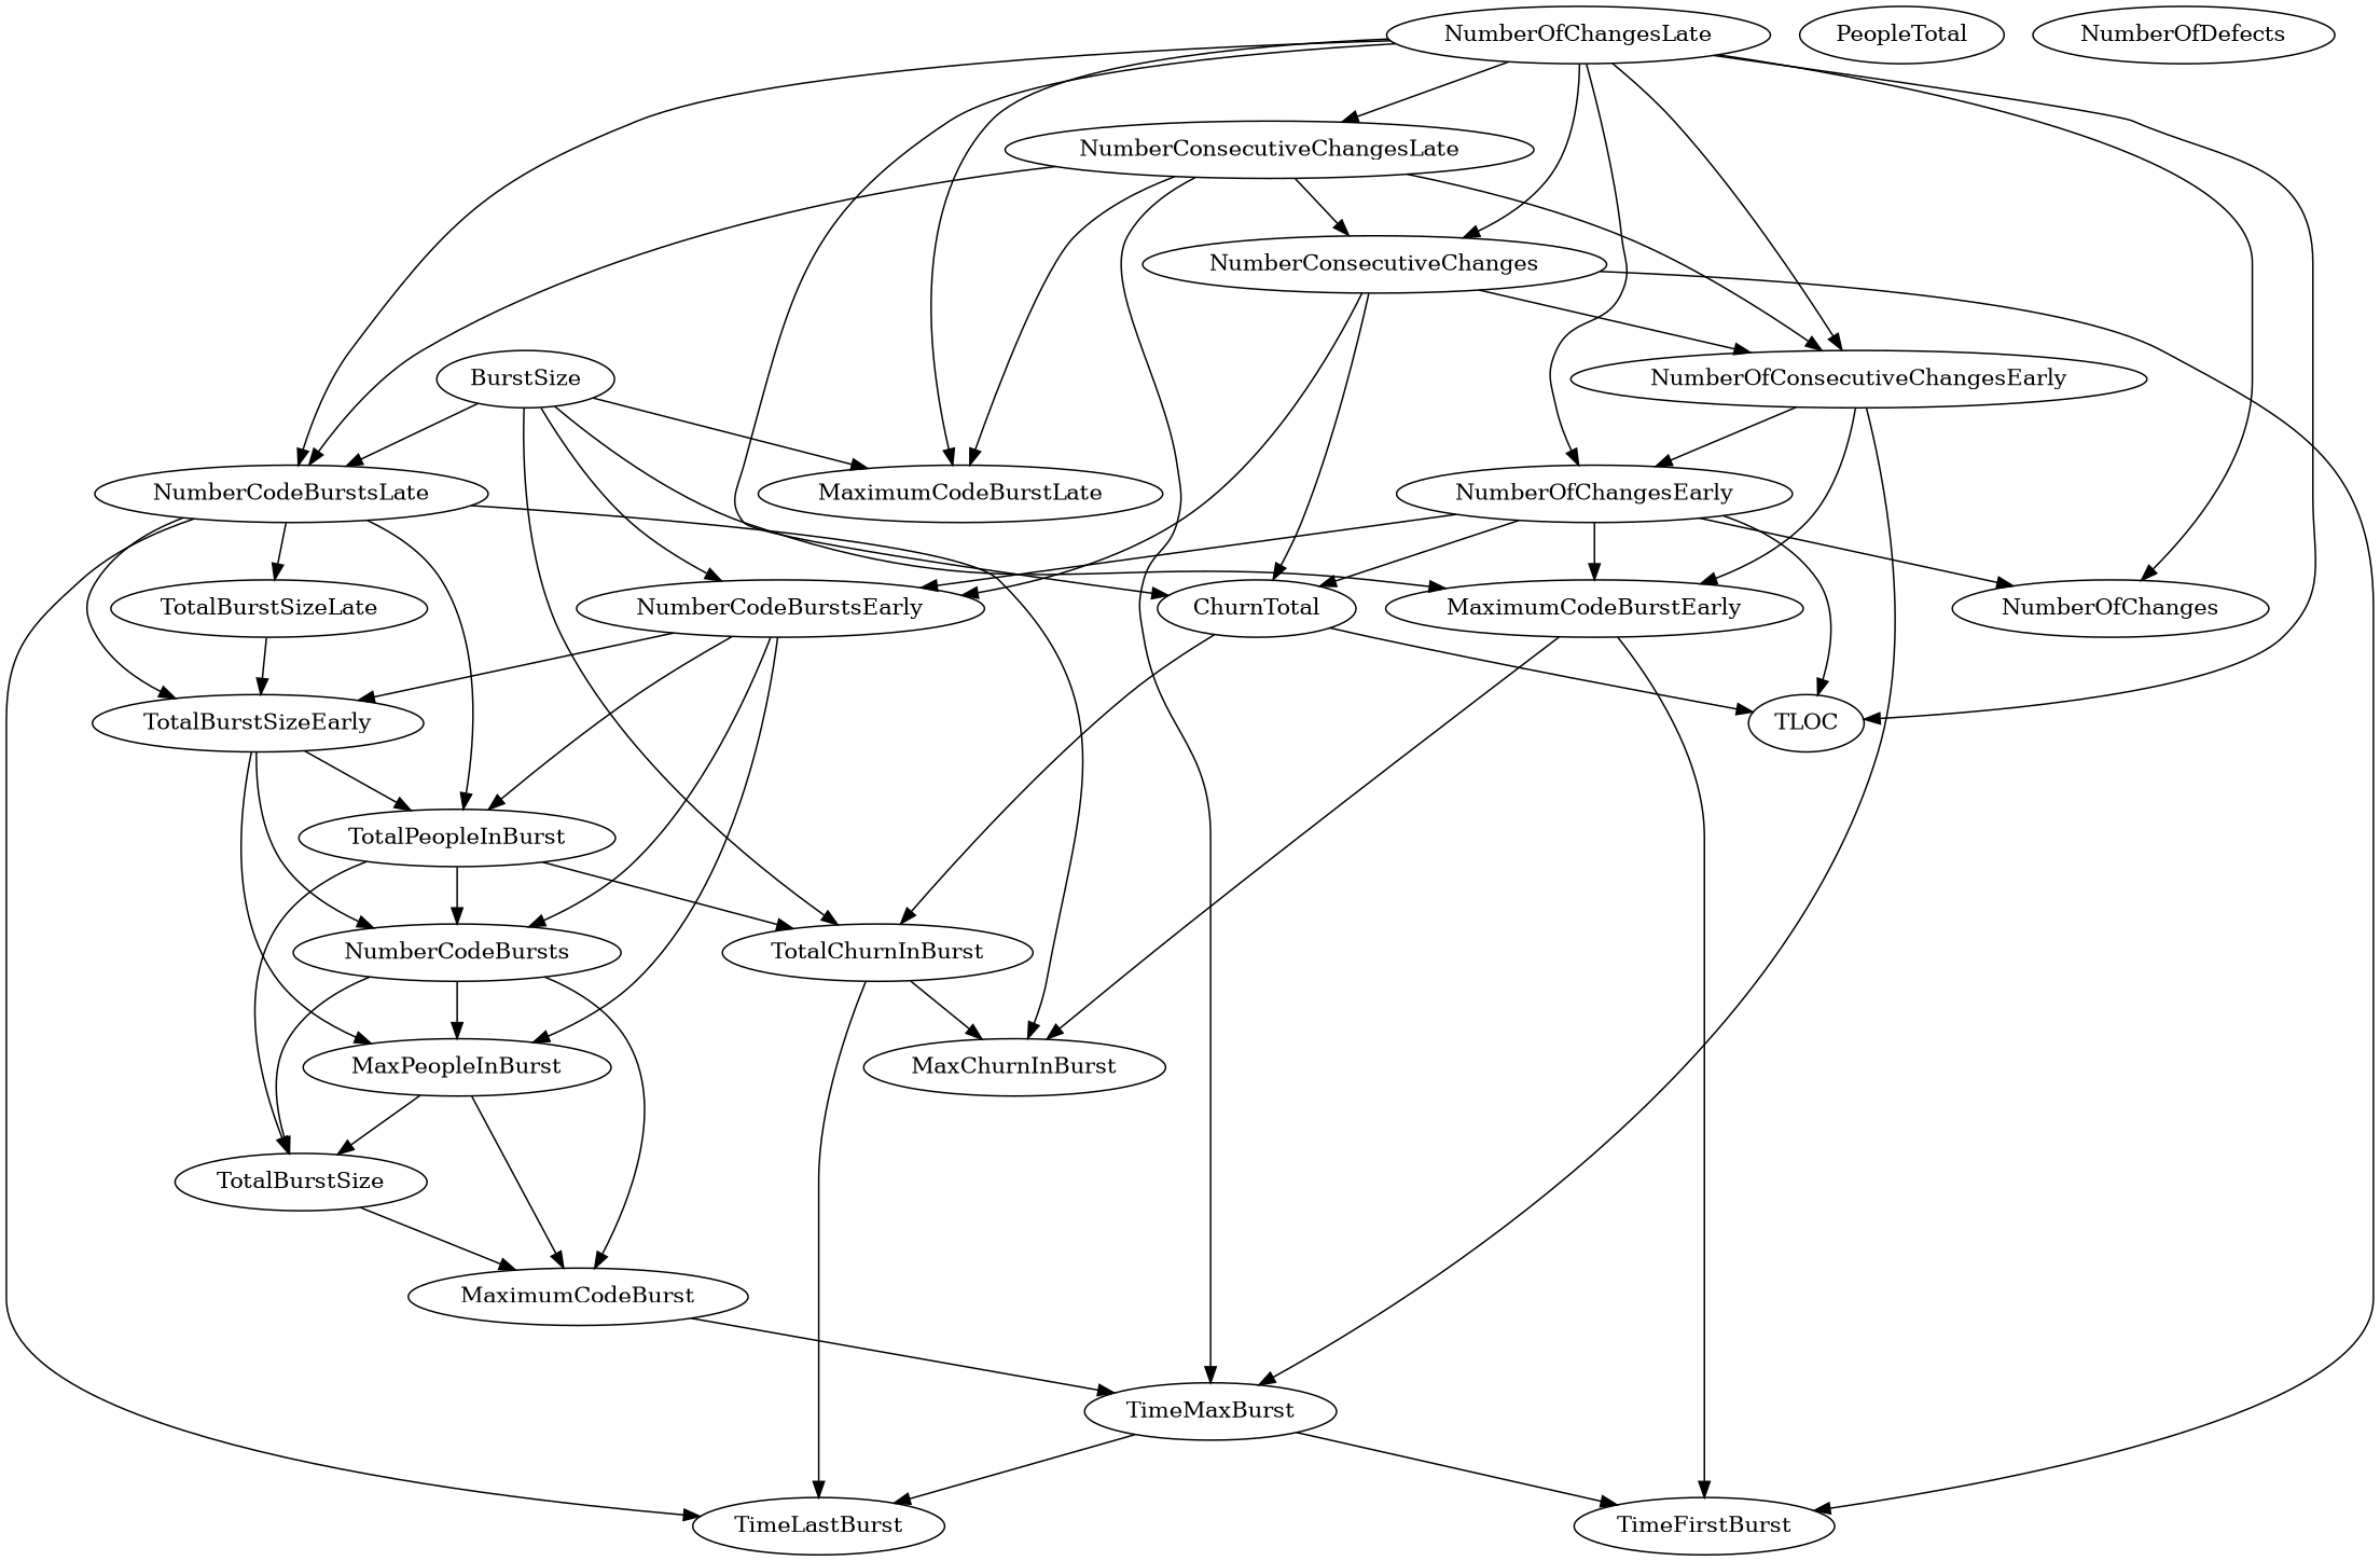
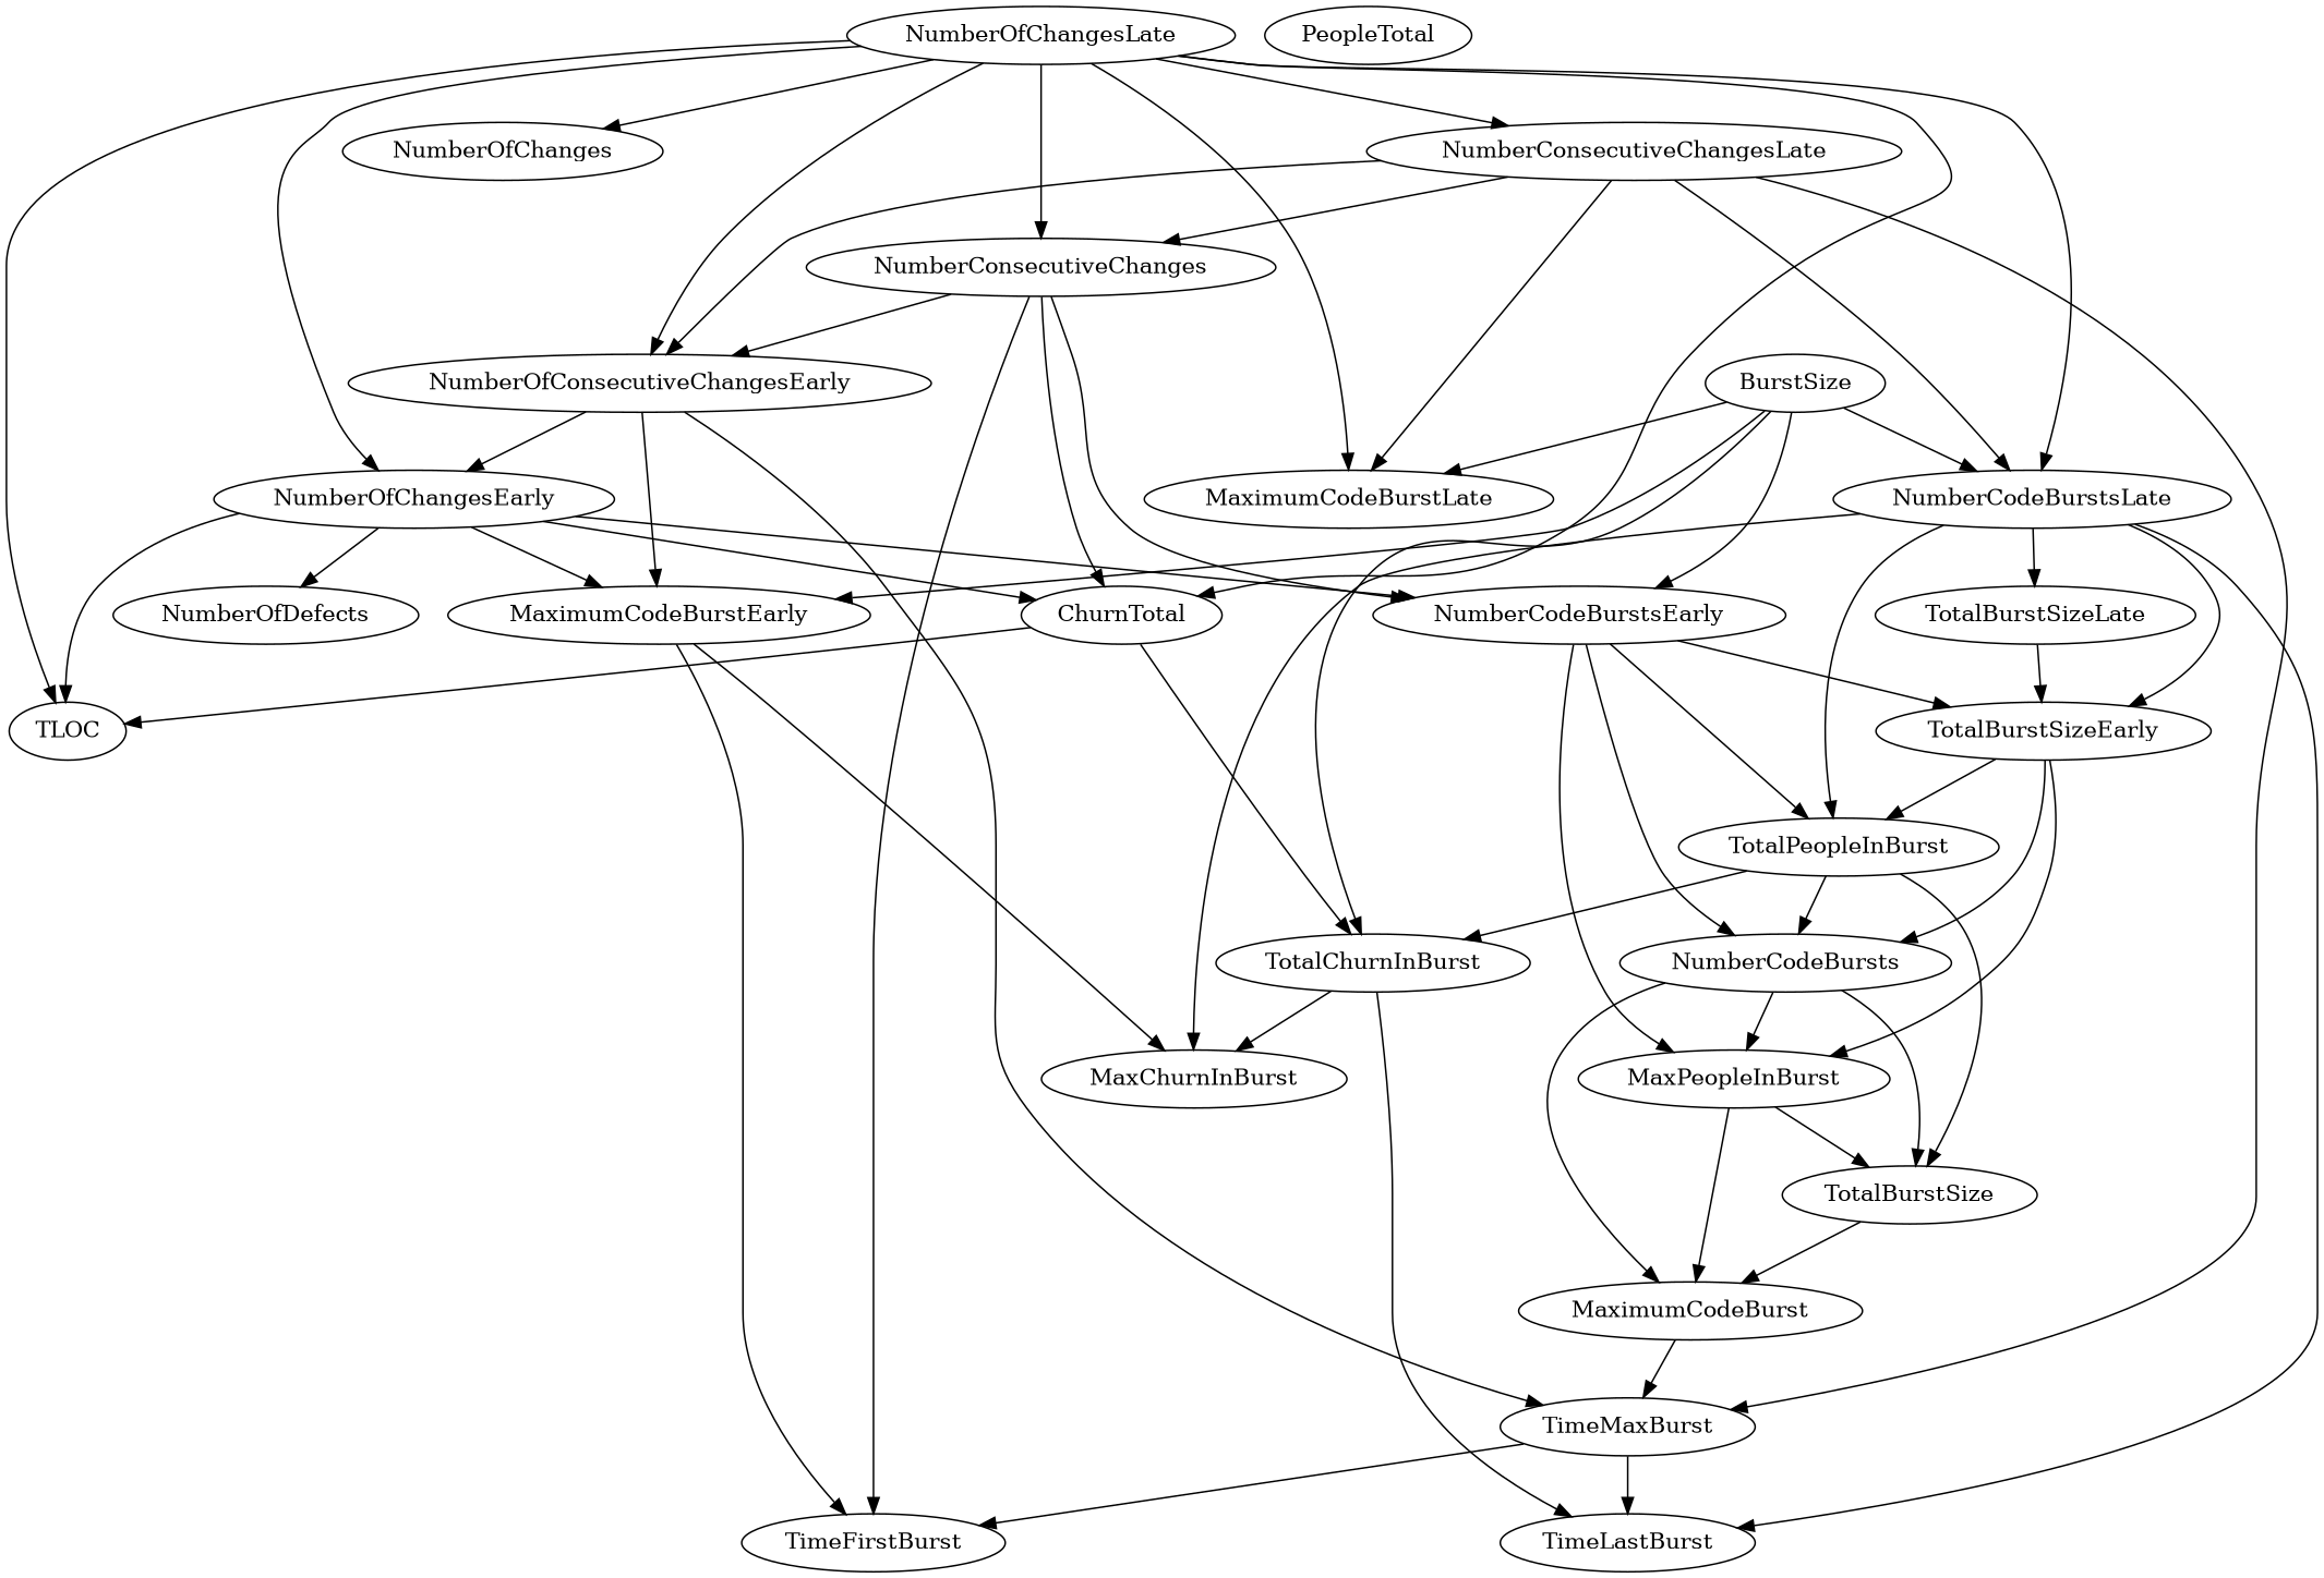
  digraph {
    TotalPeopleInBurst
    TotalChurnInBurst
    TotalBurstSize
    NumberCodeBursts
    MaxChurnInBurst
    TimeLastBurst
    MaximumCodeBurst
    MaxPeopleInBurst
    TimeMaxBurst
    TotalBurstSizeLate
    TotalBurstSizeEarly
    NumberCodeBurstsLate
    NumberOfChangesLate
    MaximumCodeBurstLate
    NumberOfChanges
    NumberOfChangesEarly
    ChurnTotal
    NumberOfConsecutiveChangesEarly
    NumberConsecutiveChangesLate
    NumberConsecutiveChanges
    TLOC
    MaximumCodeBurstEarly
    NumberCodeBurstsEarly
    TimeFirstBurst
    PeopleTotal
    NumberOfDefects
    BurstSize
    TotalPeopleInBurst -> TotalChurnInBurst
    TotalPeopleInBurst -> TotalBurstSize
    TotalPeopleInBurst -> NumberCodeBursts
    TotalChurnInBurst -> MaxChurnInBurst
    TotalChurnInBurst -> TimeLastBurst
    TotalBurstSize -> MaximumCodeBurst
    NumberCodeBursts -> TotalBurstSize
    NumberCodeBursts -> MaximumCodeBurst
    NumberCodeBursts -> MaxPeopleInBurst
    MaximumCodeBurst -> TimeMaxBurst
    MaxPeopleInBurst -> TotalBurstSize
    MaxPeopleInBurst -> MaximumCodeBurst
    TimeMaxBurst -> TimeLastBurst
    TimeMaxBurst -> TimeFirstBurst
    TotalBurstSizeLate -> TotalBurstSizeEarly
    TotalBurstSizeEarly -> TotalPeopleInBurst
    TotalBurstSizeEarly -> NumberCodeBursts
    TotalBurstSizeEarly -> MaxPeopleInBurst
    NumberCodeBurstsLate -> TotalPeopleInBurst
    NumberCodeBurstsLate -> MaxChurnInBurst
    NumberCodeBurstsLate -> TimeLastBurst
    NumberCodeBurstsLate -> TotalBurstSizeLate
    NumberCodeBurstsLate -> TotalBurstSizeEarly
    NumberOfChangesLate -> NumberCodeBurstsLate
    NumberOfChangesLate -> MaximumCodeBurstLate
    NumberOfChangesLate -> NumberOfChanges
    NumberOfChangesLate -> NumberOfChangesEarly
    NumberOfChangesLate -> ChurnTotal
    NumberOfChangesLate -> NumberOfConsecutiveChangesEarly
    NumberOfChangesLate -> NumberConsecutiveChangesLate
    NumberOfChangesLate -> NumberConsecutiveChanges
    NumberOfChangesLate -> TLOC
-   NumberOfChangesEarly -> NumberOfChanges
+   NumberOfChangesEarly -> NumberOfDefects
    NumberOfChangesEarly -> ChurnTotal
    NumberOfChangesEarly -> TLOC
    NumberOfChangesEarly -> MaximumCodeBurstEarly
    NumberOfChangesEarly -> NumberCodeBurstsEarly
    ChurnTotal -> TotalChurnInBurst
    ChurnTotal -> TLOC
    NumberOfConsecutiveChangesEarly -> TimeMaxBurst
    NumberOfConsecutiveChangesEarly -> NumberOfChangesEarly
    NumberOfConsecutiveChangesEarly -> MaximumCodeBurstEarly
    NumberConsecutiveChangesLate -> TimeMaxBurst
    NumberConsecutiveChangesLate -> NumberCodeBurstsLate
    NumberConsecutiveChangesLate -> MaximumCodeBurstLate
    NumberConsecutiveChangesLate -> NumberOfConsecutiveChangesEarly
    NumberConsecutiveChangesLate -> NumberConsecutiveChanges
    NumberConsecutiveChanges -> ChurnTotal
    NumberConsecutiveChanges -> NumberOfConsecutiveChangesEarly
    NumberConsecutiveChanges -> NumberCodeBurstsEarly
    NumberConsecutiveChanges -> TimeFirstBurst
    MaximumCodeBurstEarly -> MaxChurnInBurst
    MaximumCodeBurstEarly -> TimeFirstBurst
    NumberCodeBurstsEarly -> TotalPeopleInBurst
    NumberCodeBurstsEarly -> NumberCodeBursts
    NumberCodeBurstsEarly -> MaxPeopleInBurst
    NumberCodeBurstsEarly -> TotalBurstSizeEarly
    BurstSize -> TotalChurnInBurst
    BurstSize -> NumberCodeBurstsLate
    BurstSize -> MaximumCodeBurstLate
    BurstSize -> MaximumCodeBurstEarly
    BurstSize -> NumberCodeBurstsEarly
  }
